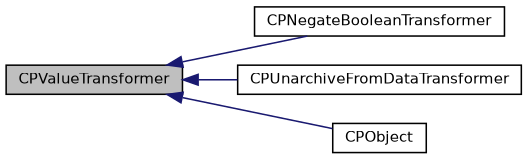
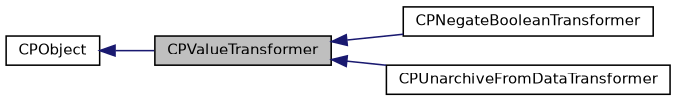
  digraph {
    rankdir=LR
    node [color=black fillcolor=white fontname=Helvetica fontsize=10 shape=record style=filled]
    edge [color=midnightblue dir=back fontname=Helvetica fontsize=10 labelfontname=Helvetica labelfontsize=10 style=solid]
    n1 [fillcolor=grey75 fontcolor=black height=0.2 label=CPValueTransformer width=0.4]
    n2 [height=0.2 label=CPNegateBooleanTransformer width=0.4]
    n3 [height=0.2 label=CPUnarchiveFromDataTransformer width=0.4]
    n4 [height=0.2 label=CPObject width=0.4]
    n1 -> n2
    n1 -> n3
-   n1 -> n4
+   n4 -> n1
  }
